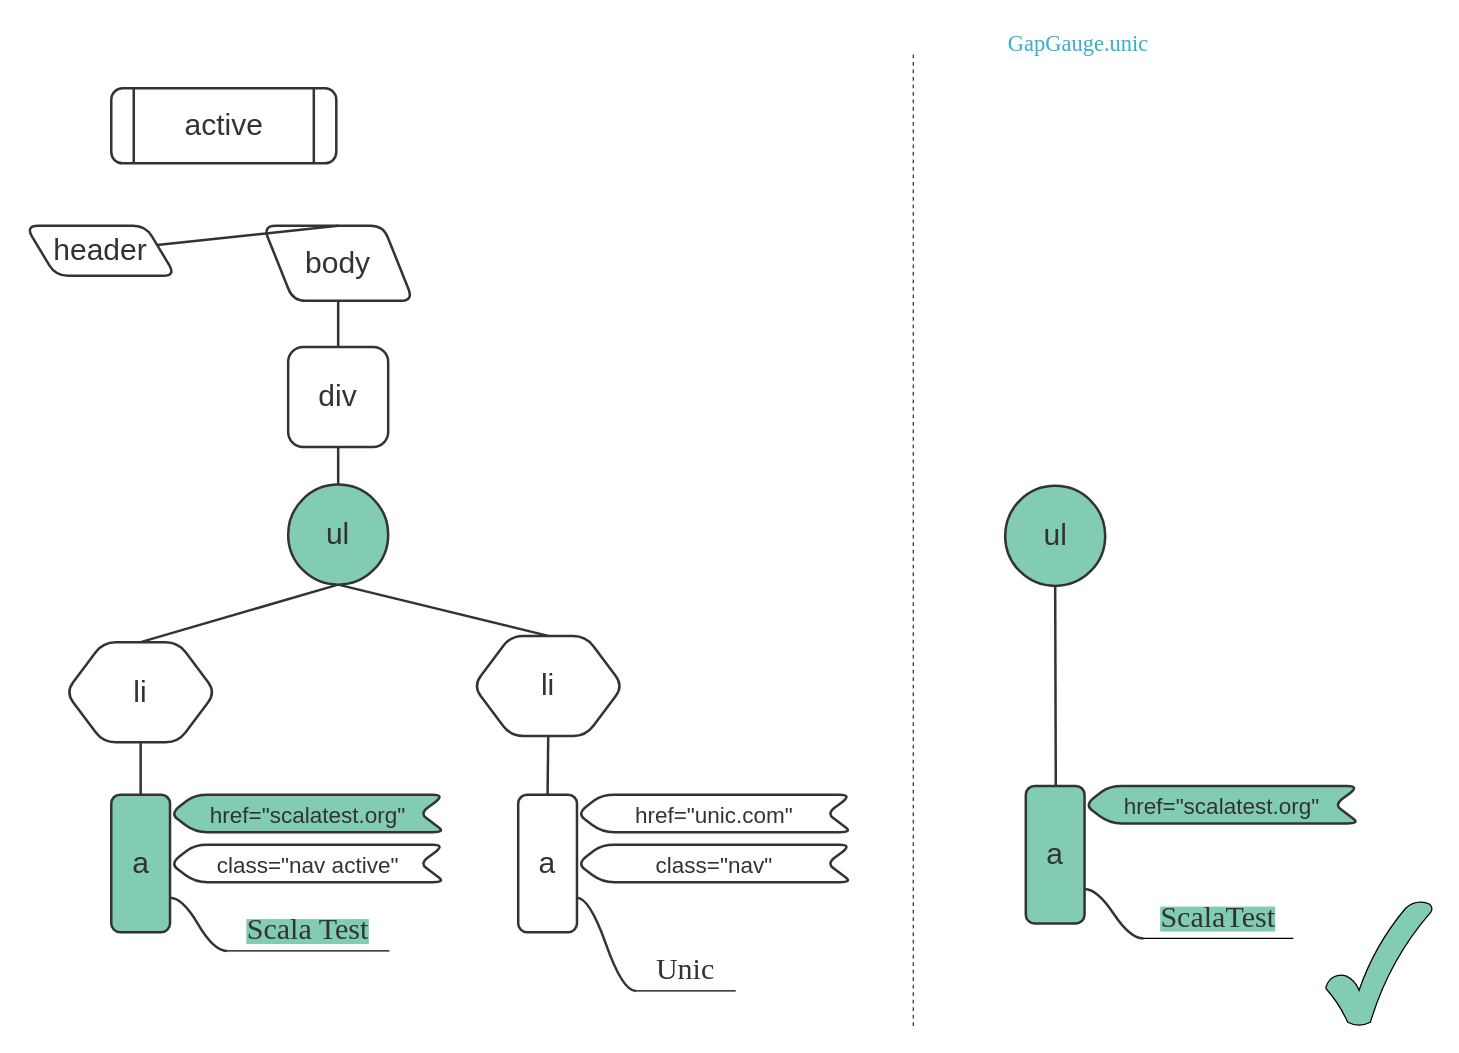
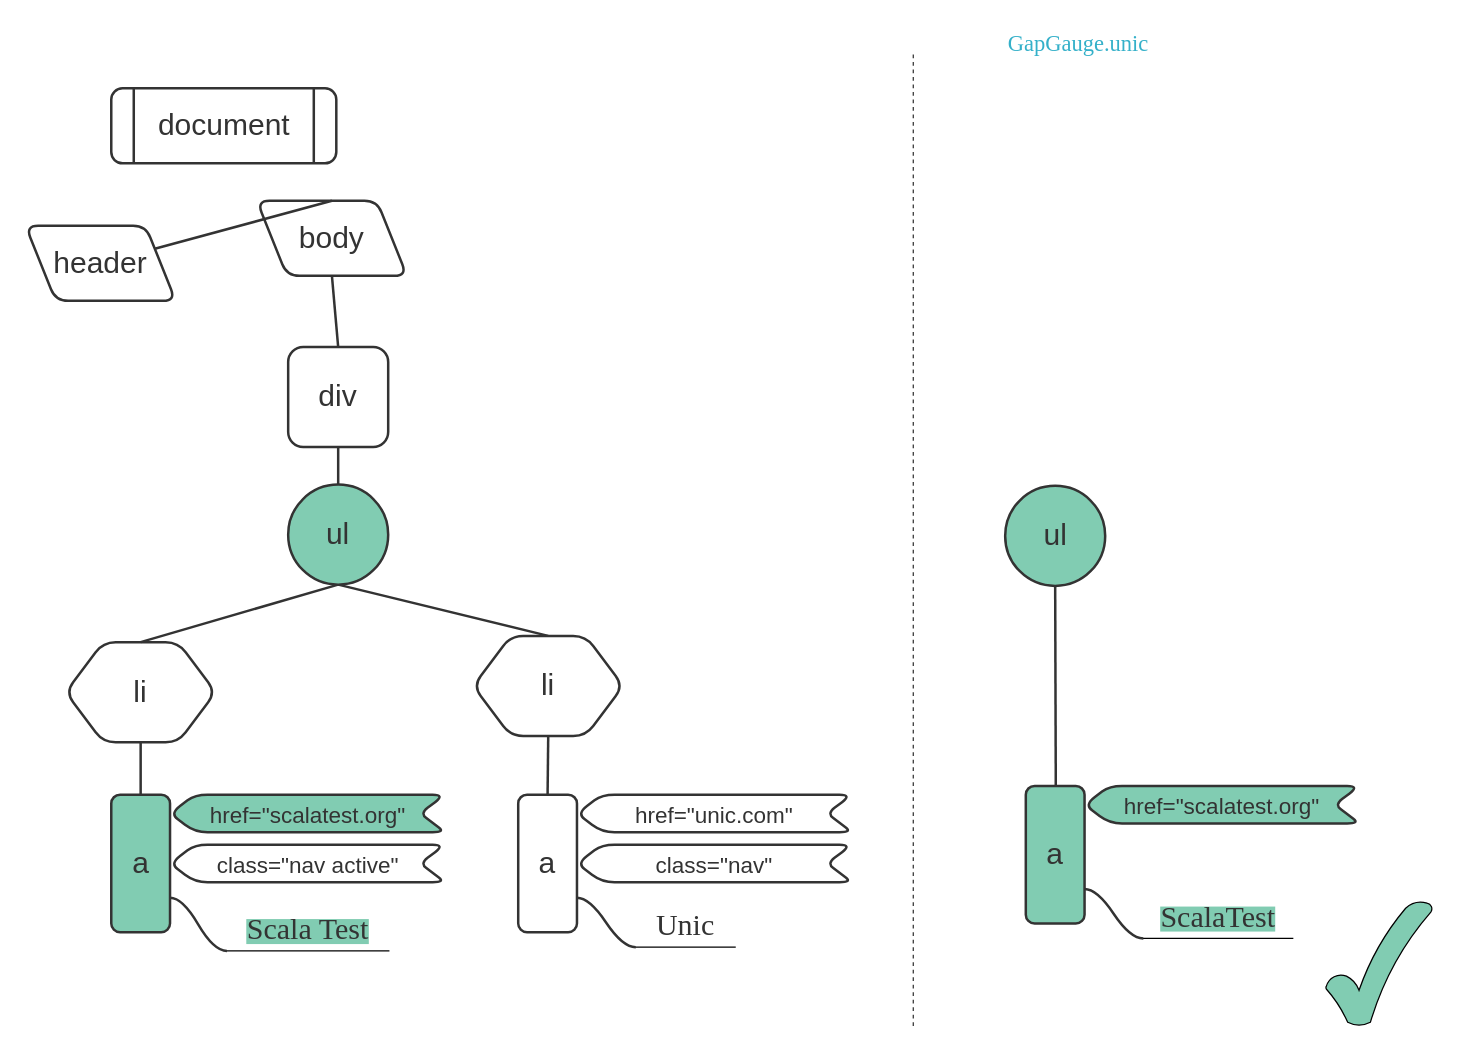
  <mxCell id="0" />
  <mxCell id="1" parent="0" />
  <mxCell id="2" value="div" style="whiteSpace=wrap;html=1;fontFamily=Helvetica;fontSize=24;strokeColor=#333333;fontColor=#333333;strokeWidth=2;fillColor=#ffffff;rounded=1;" parent="1" vertex="1"><mxGeometry x="230" y="277" width="80" height="80" as="geometry" /></mxCell>
  <mxCell id="3" value="li" style="shape=hexagon;perimeter=hexagonPerimeter2;whiteSpace=wrap;html=1;fontFamily=Helvetica;fontSize=24;strokeColor=#333333;fontColor=#333333;strokeWidth=2;rounded=1;" parent="1" vertex="1"><mxGeometry x="52" y="513" width="120" height="80" as="geometry" /></mxCell>
  <mxCell id="4" value="" style="endArrow=none;html=1;entryX=0.5;entryY=1;entryDx=0;entryDy=0;exitX=0.5;exitY=0;exitDx=0;exitDy=0;fontFamily=Helvetica;fontSize=24;strokeColor=#333333;fontColor=#333333;strokeWidth=2;" parent="1" source="8" target="2" edge="1"><mxGeometry width="50" height="50" relative="1" as="geometry"><mxPoint x="170" y="377" as="sourcePoint" /><mxPoint x="80" y="667" as="targetPoint" /></mxGeometry></mxCell>
  <mxCell id="5" value="" style="endArrow=none;html=1;entryX=0.5;entryY=1;entryDx=0;entryDy=0;exitX=0.5;exitY=0;exitDx=0;exitDy=0;fontFamily=Helvetica;fontSize=24;strokeColor=#333333;fontColor=#333333;strokeWidth=2;" parent="1" source="3" target="8" edge="1"><mxGeometry width="50" height="50" relative="1" as="geometry"><mxPoint x="165" y="507" as="sourcePoint" /><mxPoint x="170" y="437" as="targetPoint" /></mxGeometry></mxCell>
  <mxCell id="6" value="&lt;div style=&quot;font-size: 24px;&quot;&gt;li&lt;/div&gt;" style="shape=hexagon;perimeter=hexagonPerimeter2;whiteSpace=wrap;html=1;fontFamily=Helvetica;fontSize=24;strokeColor=#333333;fontColor=#333333;strokeWidth=2;rounded=1;" parent="1" vertex="1"><mxGeometry x="378" y="508" width="120" height="80" as="geometry" /></mxCell>
  <mxCell id="7" value="" style="endArrow=none;html=1;entryX=0.5;entryY=1;entryDx=0;entryDy=0;exitX=0.5;exitY=0;exitDx=0;exitDy=0;fontFamily=Helvetica;fontSize=24;strokeColor=#333333;fontColor=#333333;strokeWidth=2;" parent="1" source="6" target="8" edge="1"><mxGeometry width="50" height="50" relative="1" as="geometry"><mxPoint x="0" y="777" as="sourcePoint" /><mxPoint x="170" y="437" as="targetPoint" /></mxGeometry></mxCell>
  <mxCell id="8" value="ul" style="ellipse;whiteSpace=wrap;html=1;aspect=fixed;fontFamily=Helvetica;fontSize=24;strokeColor=#333333;fontColor=#333333;strokeWidth=2;fillColor=#81CCB2;" parent="1" vertex="1"><mxGeometry x="230" y="387" width="80" height="80" as="geometry" /></mxCell>
  <mxCell id="9" value="" style="endArrow=none;html=1;entryX=0.5;entryY=1;entryDx=0;entryDy=0;fontFamily=Helvetica;fontSize=24;strokeColor=#333333;fontColor=#333333;strokeWidth=2;exitX=0.5;exitY=0;exitDx=0;exitDy=0;" parent="1" source="29" target="6" edge="1"><mxGeometry width="50" height="50" relative="1" as="geometry"><mxPoint x="530" y="590" as="sourcePoint" /><mxPoint x="123" y="828" as="targetPoint" /></mxGeometry></mxCell>
  <mxCell id="10" value="ul" style="ellipse;whiteSpace=wrap;html=1;aspect=fixed;fontFamily=Helvetica;fontSize=24;strokeColor=#333333;fontColor=#333333;strokeWidth=2;fillColor=#81CCB2;" parent="1" vertex="1"><mxGeometry x="803.5" y="388" width="80" height="80" as="geometry" /></mxCell>
  <mxCell id="11" value="" style="endArrow=none;html=1;exitX=0.5;exitY=0;exitDx=0;exitDy=0;fontFamily=Helvetica;fontSize=24;strokeColor=#333333;fontColor=#333333;strokeWidth=2;" parent="1" target="10" edge="1"><mxGeometry width="50" height="50" relative="1" as="geometry"><mxPoint x="844" y="632" as="sourcePoint" /><mxPoint x="844" y="588" as="targetPoint" /></mxGeometry></mxCell>
- <mxCell id="12" value="header" style="shape=parallelogram;perimeter=parallelogramPerimeter;whiteSpace=wrap;html=1;fontFamily=Helvetica;fontSize=24;strokeColor=#333333;fontColor=#333333;strokeWidth=2;rounded=1;flipV=1;" parent="1" vertex="1"><mxGeometry x="20" y="180" width="120" height="40" as="geometry" /></mxCell>
- <mxCell id="13" value="active" style="shape=process;whiteSpace=wrap;html=1;backgroundOutline=1;fontFamily=Helvetica;fontSize=24;verticalAlign=middle;strokeColor=#333333;fontColor=#333333;strokeWidth=2;rounded=1;" parent="1" vertex="1"><mxGeometry x="88.5" y="70" width="180" height="60" as="geometry" /></mxCell>
+ <mxCell id="12" value="header" style="shape=parallelogram;perimeter=parallelogramPerimeter;whiteSpace=wrap;html=1;fontFamily=Helvetica;fontSize=24;strokeColor=#333333;fontColor=#333333;strokeWidth=2;rounded=1;flipV=1;" parent="1" vertex="1"><mxGeometry x="20" y="180" width="120" height="60" as="geometry" /></mxCell>
+ <mxCell id="13" value="document" style="shape=process;whiteSpace=wrap;html=1;backgroundOutline=1;fontFamily=Helvetica;fontSize=24;verticalAlign=middle;strokeColor=#333333;fontColor=#333333;strokeWidth=2;rounded=1;" parent="1" vertex="1"><mxGeometry x="88.5" y="70" width="180" height="60" as="geometry" /></mxCell>
  <mxCell id="14" value="" style="endArrow=none;html=1;fontFamily=Helvetica;fontSize=24;entryX=0.5;entryY=1;entryDx=0;entryDy=0;exitX=0.5;exitY=0;exitDx=0;exitDy=0;strokeColor=#333333;fontColor=#333333;strokeWidth=2;" parent="1" source="22" target="3" edge="1"><mxGeometry width="50" height="50" relative="1" as="geometry"><mxPoint x="117" y="623" as="sourcePoint" /><mxPoint x="42" y="633" as="targetPoint" /></mxGeometry></mxCell>
  <mxCell id="15" value="GapGauge.unic" style="text;html=1;strokeColor=none;fillColor=none;align=left;verticalAlign=middle;whiteSpace=wrap;rounded=0;labelBackgroundColor=none;fontFamily=Lucida Console;fontSize=18;fontColor=#34b0c9;" parent="1" vertex="1"><mxGeometry x="804" y="20" width="187" height="30" as="geometry" /></mxCell>
  <mxCell id="16" value="" style="endArrow=none;html=1;fontFamily=Lucida Console;fontSize=30;fontColor=#81ccb2;dashed=1;strokeColor=#333333;" parent="1" edge="1"><mxGeometry width="50" height="50" relative="1" as="geometry"><mxPoint x="730" y="820" as="sourcePoint" /><mxPoint x="730" y="40" as="targetPoint" /></mxGeometry></mxCell>
- <mxCell id="17" value="body" style="shape=parallelogram;perimeter=parallelogramPerimeter;whiteSpace=wrap;html=1;fontFamily=Helvetica;fontSize=24;strokeColor=#333333;fontColor=#333333;strokeWidth=2;rounded=1;direction=east;flipV=1;" parent="1" vertex="1"><mxGeometry x="210" y="180" width="120" height="60" as="geometry" /></mxCell>
+ <mxCell id="17" value="body" style="shape=parallelogram;perimeter=parallelogramPerimeter;whiteSpace=wrap;html=1;fontFamily=Helvetica;fontSize=24;strokeColor=#333333;fontColor=#333333;strokeWidth=2;rounded=1;direction=east;flipV=1;" parent="1" vertex="1"><mxGeometry x="205" y="160" width="120" height="60" as="geometry" /></mxCell>
  <mxCell id="18" value="" style="endArrow=none;html=1;strokeColor=#333333;strokeWidth=2;fontFamily=Lucida Console;fontSize=18;fontColor=#34b0c9;exitX=0.5;exitY=0;exitDx=0;exitDy=0;entryX=0.5;entryY=1;entryDx=0;entryDy=0;" parent="1" source="2" target="17" edge="1"><mxGeometry width="50" height="50" relative="1" as="geometry"><mxPoint x="420" y="290" as="sourcePoint" /><mxPoint x="470" y="240" as="targetPoint" /></mxGeometry></mxCell>
  <mxCell id="19" value="" style="endArrow=none;html=1;strokeColor=#333333;strokeWidth=2;fontFamily=Lucida Console;fontSize=18;fontColor=#34b0c9;exitX=0.5;exitY=0;exitDx=0;exitDy=0;" parent="1" source="17" target="12" edge="1"><mxGeometry width="50" height="50" relative="1" as="geometry"><mxPoint x="440" y="170" as="sourcePoint" /><mxPoint x="490" y="120" as="targetPoint" /></mxGeometry></mxCell>
  <mxCell id="20" value="" style="group" parent="1" vertex="1" connectable="0"><mxGeometry x="88.5" y="635" width="267" height="173" as="geometry" /></mxCell>
  <mxCell id="21" value="" style="group;strokeColor=none;fontColor=#333333;strokeWidth=2;rounded=1;" parent="20" vertex="1" connectable="0"><mxGeometry width="267" height="173" as="geometry" /></mxCell>
  <mxCell id="22" value="&lt;div&gt;a&lt;/div&gt;" style="rounded=1;whiteSpace=wrap;html=1;labelBackgroundColor=none;fontFamily=Helvetica;fontSize=24;strokeColor=#333333;fontColor=#333333;strokeWidth=2;fillColor=#81CCB2;" parent="21" vertex="1"><mxGeometry width="47" height="110" as="geometry" /></mxCell>
  <mxCell id="23" value="&lt;font style=&quot;font-size: 18px&quot;&gt;href=&quot;scalatest.org&quot;&lt;/font&gt;" style="shape=step;perimeter=stepPerimeter;whiteSpace=wrap;html=1;fixedSize=1;labelBackgroundColor=none;fillColor=#81CCB2;gradientColor=none;fontFamily=Helvetica;fontSize=24;direction=west;align=center;strokeColor=#333333;fontColor=#333333;strokeWidth=2;rounded=1;" parent="21" vertex="1"><mxGeometry x="47" width="220" height="30" as="geometry" /></mxCell>
  <mxCell id="24" value="&lt;font style=&quot;font-size: 18px&quot;&gt;class=&quot;nav active&quot;&lt;/font&gt;" style="shape=step;perimeter=stepPerimeter;whiteSpace=wrap;html=1;fixedSize=1;labelBackgroundColor=none;fillColor=none;gradientColor=none;fontFamily=Helvetica;fontSize=24;direction=west;align=center;strokeColor=#333333;fontColor=#333333;strokeWidth=2;rounded=1;" parent="21" vertex="1"><mxGeometry x="47" y="40" width="220" height="30" as="geometry" /></mxCell>
  <mxCell id="25" value="&lt;span style=&quot;background-color: rgb(129 , 204 , 178)&quot;&gt;&lt;font style=&quot;font-size: 24px&quot; face=&quot;Times New Roman&quot; color=&quot;#333333&quot;&gt;Scala Test&lt;/font&gt;&lt;/span&gt;" style="whiteSpace=wrap;html=1;shape=partialRectangle;top=0;left=0;bottom=1;right=0;points=[[0,1],[1,1]];strokeColor=#000000;fillColor=none;align=center;verticalAlign=bottom;routingCenterY=0.5;snapToPoint=1;container=1;recursiveResize=0;autosize=1;treeFolding=1;rounded=1;labelBackgroundColor=none;fontFamily=Lucida Console;fontSize=18;fontColor=#34b0c9;" parent="21" vertex="1"><mxGeometry x="92" y="95" width="130" height="30" as="geometry" /></mxCell>
  <mxCell id="26" value="" style="edgeStyle=entityRelationEdgeStyle;startArrow=none;endArrow=none;segment=10;curved=1;strokeColor=#333333;strokeWidth=2;fontFamily=Lucida Console;fontSize=18;fontColor=#34b0c9;exitX=1;exitY=0.75;exitDx=0;exitDy=0;" parent="21" source="22" target="25" edge="1"><mxGeometry relative="1" as="geometry"><mxPoint x="39.5" y="75.5" as="sourcePoint" /></mxGeometry></mxCell>
  <mxCell id="27" value="" style="group" parent="1" vertex="1" connectable="0"><mxGeometry x="414" y="635" width="267" height="173" as="geometry" /></mxCell>
  <mxCell id="28" value="" style="group;strokeColor=none;fontColor=#333333;strokeWidth=2;rounded=1;" parent="27" vertex="1" connectable="0"><mxGeometry width="267" height="173" as="geometry" /></mxCell>
  <mxCell id="29" value="&lt;div&gt;a&lt;/div&gt;" style="rounded=1;whiteSpace=wrap;html=1;labelBackgroundColor=none;fontFamily=Helvetica;fontSize=24;strokeColor=#333333;fontColor=#333333;strokeWidth=2;" parent="28" vertex="1"><mxGeometry width="47" height="110" as="geometry" /></mxCell>
  <mxCell id="30" value="&lt;font style=&quot;font-size: 18px&quot;&gt;href=&quot;unic.com&quot;&lt;/font&gt;" style="shape=step;perimeter=stepPerimeter;whiteSpace=wrap;html=1;fixedSize=1;labelBackgroundColor=none;fillColor=none;gradientColor=none;fontFamily=Helvetica;fontSize=24;direction=west;align=center;strokeColor=#333333;fontColor=#333333;strokeWidth=2;rounded=1;" parent="28" vertex="1"><mxGeometry x="47" width="220" height="30" as="geometry" /></mxCell>
  <mxCell id="31" value="&lt;font style=&quot;font-size: 18px&quot;&gt;class=&quot;nav&quot;&lt;/font&gt;" style="shape=step;perimeter=stepPerimeter;whiteSpace=wrap;html=1;fixedSize=1;labelBackgroundColor=none;fillColor=none;gradientColor=none;fontFamily=Helvetica;fontSize=24;direction=west;align=center;strokeColor=#333333;fontColor=#333333;strokeWidth=2;rounded=1;" parent="28" vertex="1"><mxGeometry x="47" y="40" width="220" height="30" as="geometry" /></mxCell>
- <mxCell id="32" value="&lt;font style=&quot;font-size: 24px&quot; face=&quot;Times New Roman&quot; color=&quot;#333333&quot;&gt;Unic&lt;/font&gt;" style="whiteSpace=wrap;html=1;shape=partialRectangle;top=0;left=0;bottom=1;right=0;points=[[0,1],[1,1]];strokeColor=#000000;fillColor=none;align=center;verticalAlign=bottom;routingCenterY=0.5;snapToPoint=1;container=1;recursiveResize=0;autosize=1;treeFolding=1;rounded=1;labelBackgroundColor=none;fontFamily=Lucida Console;fontSize=18;fontColor=#34b0c9;" parent="28" vertex="1"><mxGeometry x="93.5" y="127" width="80" height="30" as="geometry" /></mxCell>
+ <mxCell id="32" value="&lt;font style=&quot;font-size: 24px&quot; face=&quot;Times New Roman&quot; color=&quot;#333333&quot;&gt;Unic&lt;/font&gt;" style="whiteSpace=wrap;html=1;shape=partialRectangle;top=0;left=0;bottom=1;right=0;points=[[0,1],[1,1]];strokeColor=#000000;fillColor=none;align=center;verticalAlign=bottom;routingCenterY=0.5;snapToPoint=1;container=1;recursiveResize=0;autosize=1;treeFolding=1;rounded=1;labelBackgroundColor=none;fontFamily=Lucida Console;fontSize=18;fontColor=#34b0c9;" parent="28" vertex="1"><mxGeometry x="93.5" y="92" width="80" height="30" as="geometry" /></mxCell>
  <mxCell id="33" value="" style="edgeStyle=entityRelationEdgeStyle;startArrow=none;endArrow=none;segment=10;curved=1;strokeColor=#333333;strokeWidth=2;fontFamily=Lucida Console;fontSize=18;fontColor=#34b0c9;exitX=1;exitY=0.75;exitDx=0;exitDy=0;" parent="28" source="29" target="32" edge="1"><mxGeometry relative="1" as="geometry"><mxPoint x="39.5" y="75.5" as="sourcePoint" /></mxGeometry></mxCell>
  <mxCell id="34" value="" style="group" parent="1" vertex="1" connectable="0"><mxGeometry x="820" y="628" width="267" height="173" as="geometry" /></mxCell>
  <mxCell id="35" value="" style="group;strokeColor=none;fontColor=#333333;strokeWidth=2;rounded=1;" parent="34" vertex="1" connectable="0"><mxGeometry width="267" height="173" as="geometry" /></mxCell>
  <mxCell id="36" value="&lt;div&gt;a&lt;/div&gt;" style="rounded=1;whiteSpace=wrap;html=1;labelBackgroundColor=none;fontFamily=Helvetica;fontSize=24;strokeColor=#333333;fontColor=#333333;strokeWidth=2;fillColor=#81CCB2;" parent="35" vertex="1"><mxGeometry width="47" height="110" as="geometry" /></mxCell>
  <mxCell id="37" value="&lt;font style=&quot;font-size: 18px&quot;&gt;href=&quot;scalatest.org&quot;&lt;/font&gt;" style="shape=step;perimeter=stepPerimeter;whiteSpace=wrap;html=1;fixedSize=1;labelBackgroundColor=none;fillColor=#81CCB2;gradientColor=none;fontFamily=Helvetica;fontSize=24;direction=west;align=center;strokeColor=#333333;fontColor=#333333;strokeWidth=2;rounded=1;" parent="35" vertex="1"><mxGeometry x="47" width="220" height="30" as="geometry" /></mxCell>
  <mxCell id="38" value="&lt;span style=&quot;background-color: rgb(129 , 204 , 178)&quot;&gt;&lt;font style=&quot;font-size: 24px&quot; face=&quot;Times New Roman&quot; color=&quot;#333333&quot;&gt;ScalaTest&lt;/font&gt;&lt;/span&gt;" style="whiteSpace=wrap;html=1;shape=partialRectangle;top=0;left=0;bottom=1;right=0;points=[[0,1],[1,1]];strokeColor=#000000;fillColor=none;align=center;verticalAlign=bottom;routingCenterY=0.5;snapToPoint=1;container=1;recursiveResize=0;autosize=1;treeFolding=1;rounded=1;labelBackgroundColor=none;fontFamily=Lucida Console;fontSize=18;fontColor=#34b0c9;" parent="35" vertex="1"><mxGeometry x="93.5" y="92" width="120" height="30" as="geometry" /></mxCell>
  <mxCell id="39" value="" style="edgeStyle=entityRelationEdgeStyle;startArrow=none;endArrow=none;segment=10;curved=1;strokeColor=#333333;strokeWidth=2;fontFamily=Lucida Console;fontSize=18;fontColor=#34b0c9;exitX=1;exitY=0.75;exitDx=0;exitDy=0;" parent="35" source="36" target="38" edge="1"><mxGeometry relative="1" as="geometry"><mxPoint x="39.5" y="75.5" as="sourcePoint" /></mxGeometry></mxCell>
  <mxCell id="40" value="" style="verticalLabelPosition=bottom;verticalAlign=top;html=1;shape=mxgraph.basic.tick;fillColor=#81CCB2;" vertex="1" parent="1"><mxGeometry x="1060" y="720" width="85" height="100" as="geometry" /></mxCell>
